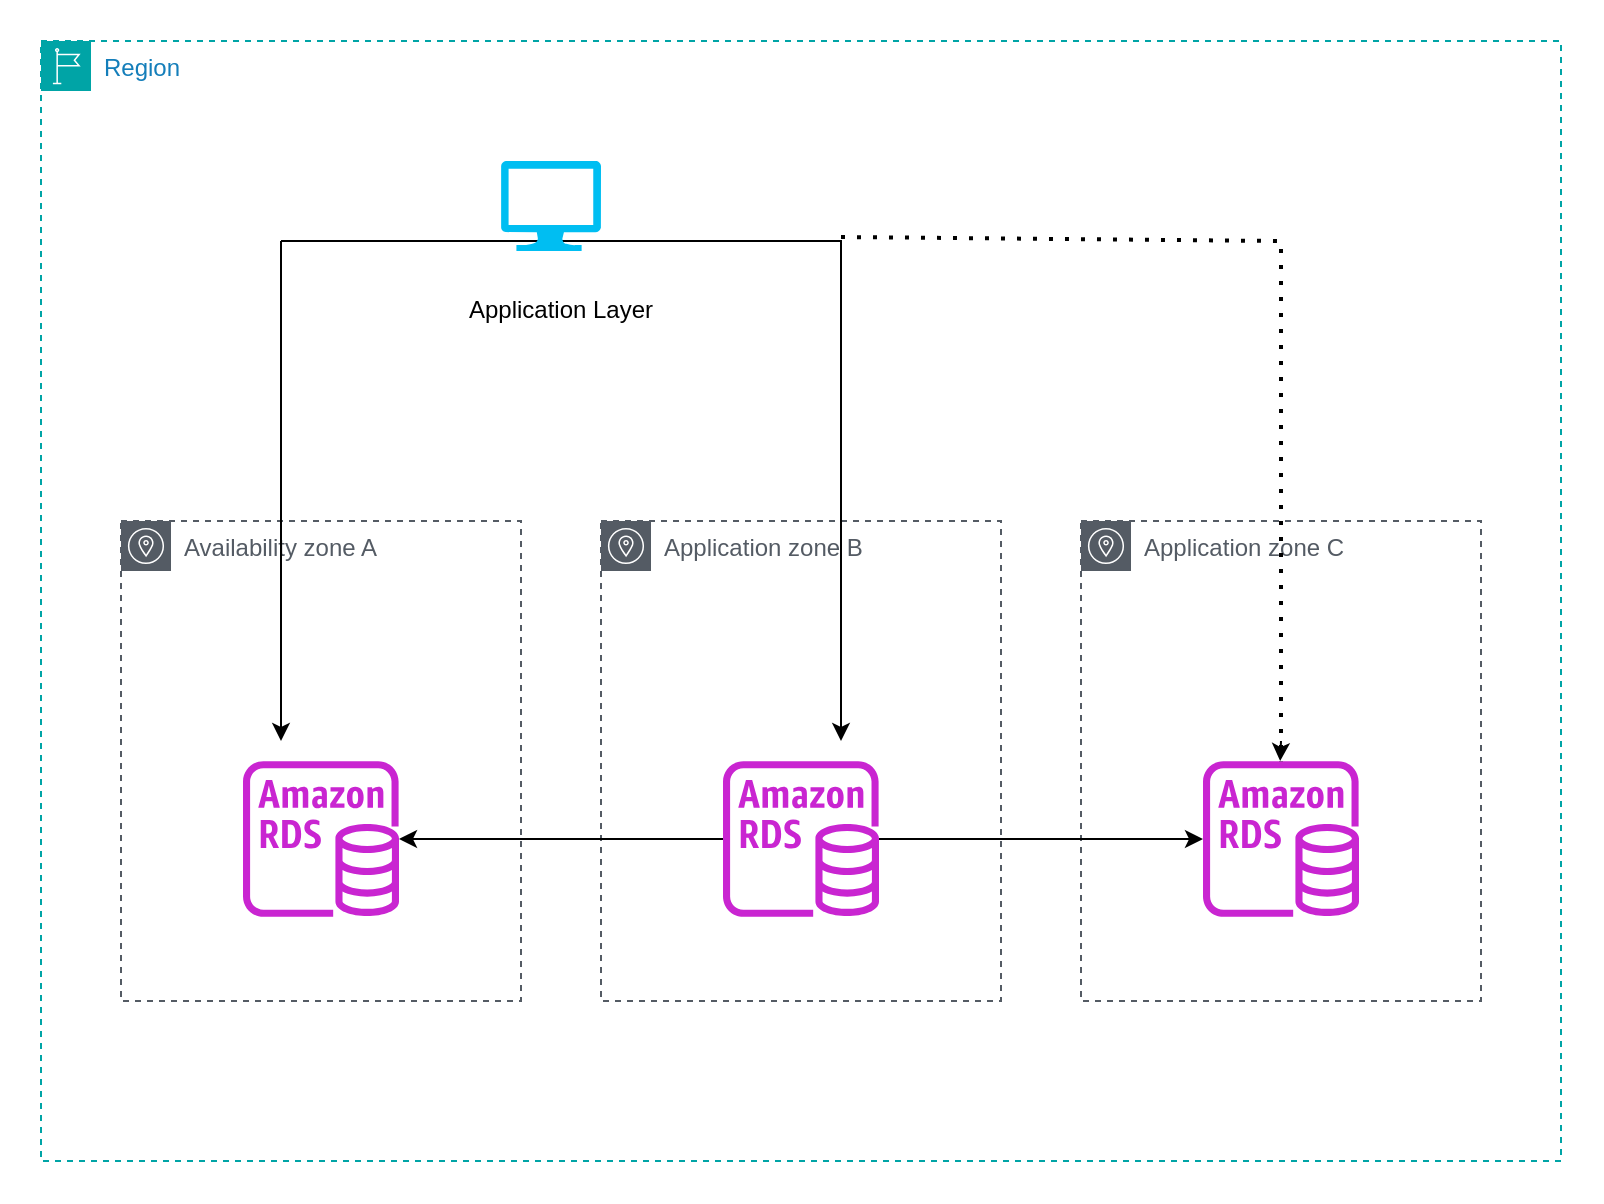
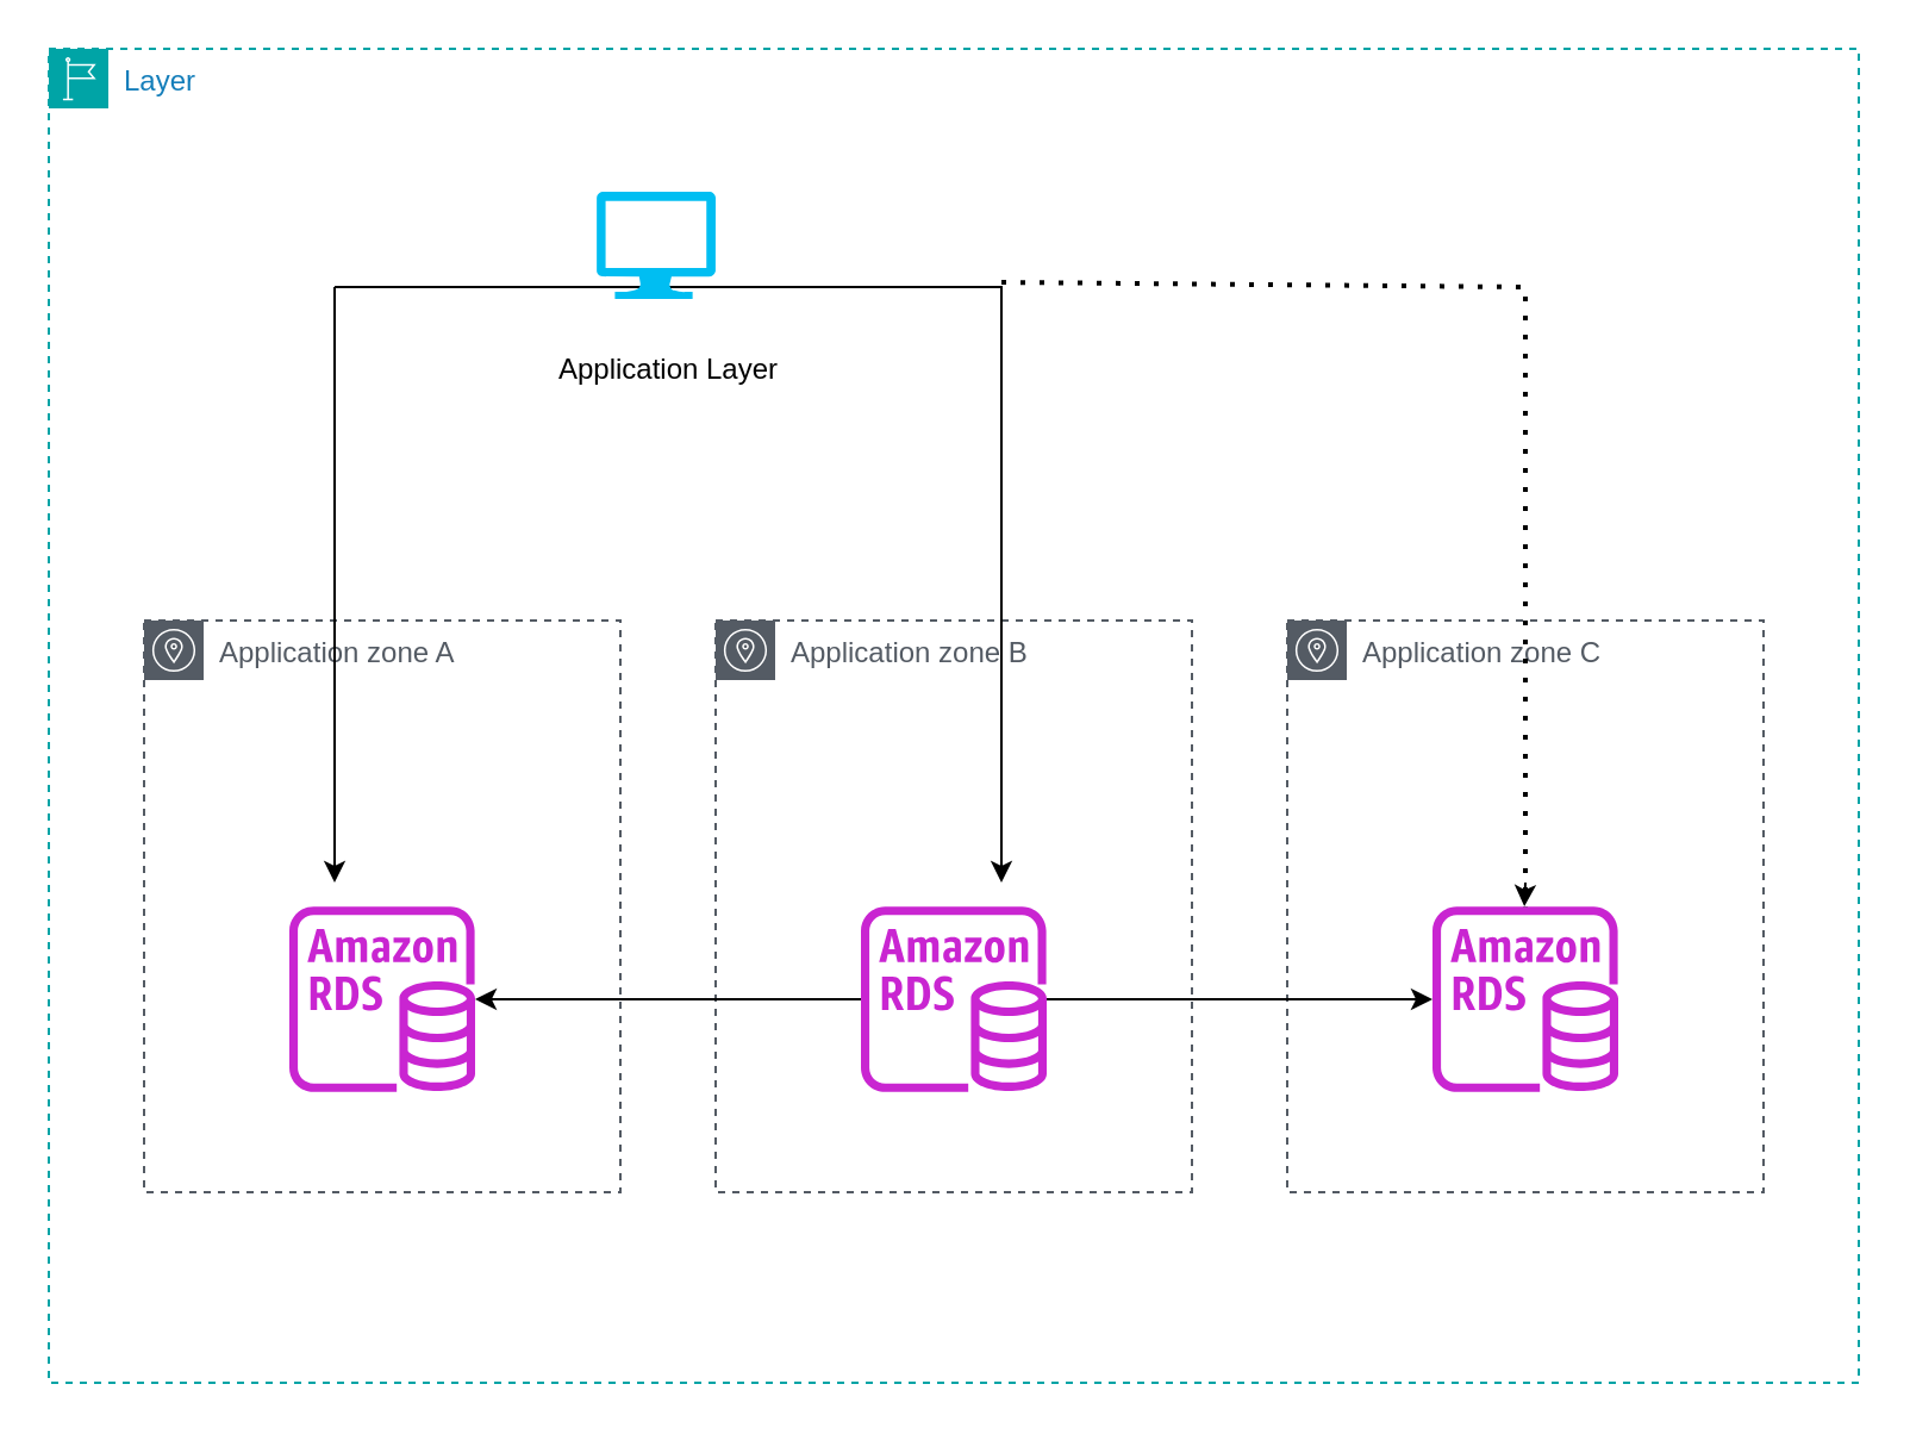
  <mxCell id="0" />
  <mxCell id="1" parent="0" />
- <mxCell id="2" value="Region" style="points=[[0,0],[0.25,0],[0.5,0],[0.75,0],[1,0],[1,0.25],[1,0.5],[1,0.75],[1,1],[0.75,1],[0.5,1],[0.25,1],[0,1],[0,0.75],[0,0.5],[0,0.25]];outlineConnect=0;gradientColor=none;html=1;whiteSpace=wrap;fontSize=12;fontStyle=0;container=1;pointerEvents=0;collapsible=0;recursiveResize=0;shape=mxgraph.aws4.group;grIcon=mxgraph.aws4.group_region;strokeColor=#00A4A6;fillColor=none;verticalAlign=top;align=left;spacingLeft=30;fontColor=#147EBA;dashed=1;" vertex="1" parent="1"><mxGeometry x="20" y="20" width="760" height="560" as="geometry" /></mxCell>
- <mxCell id="3" value="Availability zone A" style="sketch=0;outlineConnect=0;gradientColor=none;html=1;whiteSpace=wrap;fontSize=12;fontStyle=0;shape=mxgraph.aws4.group;grIcon=mxgraph.aws4.group_availability_zone;strokeColor=#545B64;fillColor=none;verticalAlign=top;align=left;spacingLeft=30;fontColor=#545B64;dashed=1;" vertex="1" parent="2"><mxGeometry x="40" y="240" width="200" height="240" as="geometry" /></mxCell>
+ <mxCell id="2" value="Layer" style="points=[[0,0],[0.25,0],[0.5,0],[0.75,0],[1,0],[1,0.25],[1,0.5],[1,0.75],[1,1],[0.75,1],[0.5,1],[0.25,1],[0,1],[0,0.75],[0,0.5],[0,0.25]];outlineConnect=0;gradientColor=none;html=1;whiteSpace=wrap;fontSize=12;fontStyle=0;container=1;pointerEvents=0;collapsible=0;recursiveResize=0;shape=mxgraph.aws4.group;grIcon=mxgraph.aws4.group_region;strokeColor=#00A4A6;fillColor=none;verticalAlign=top;align=left;spacingLeft=30;fontColor=#147EBA;dashed=1;" vertex="1" parent="1"><mxGeometry x="20" y="20" width="760" height="560" as="geometry" /></mxCell>
+ <mxCell id="3" value="Application zone A" style="sketch=0;outlineConnect=0;gradientColor=none;html=1;whiteSpace=wrap;fontSize=12;fontStyle=0;shape=mxgraph.aws4.group;grIcon=mxgraph.aws4.group_availability_zone;strokeColor=#545B64;fillColor=none;verticalAlign=top;align=left;spacingLeft=30;fontColor=#545B64;dashed=1;" vertex="1" parent="2"><mxGeometry x="40" y="240" width="200" height="240" as="geometry" /></mxCell>
  <mxCell id="4" value="Application zone B" style="sketch=0;outlineConnect=0;gradientColor=none;html=1;whiteSpace=wrap;fontSize=12;fontStyle=0;shape=mxgraph.aws4.group;grIcon=mxgraph.aws4.group_availability_zone;strokeColor=#545B64;fillColor=none;verticalAlign=top;align=left;spacingLeft=30;fontColor=#545B64;dashed=1;" vertex="1" parent="2"><mxGeometry x="280" y="240" width="200" height="240" as="geometry" /></mxCell>
  <mxCell id="5" value="Application zone C" style="sketch=0;outlineConnect=0;gradientColor=none;html=1;whiteSpace=wrap;fontSize=12;fontStyle=0;shape=mxgraph.aws4.group;grIcon=mxgraph.aws4.group_availability_zone;strokeColor=#545B64;fillColor=none;verticalAlign=top;align=left;spacingLeft=30;fontColor=#545B64;dashed=1;" vertex="1" parent="2"><mxGeometry x="520" y="240" width="200" height="240" as="geometry" /></mxCell>
  <mxCell id="6" value="" style="sketch=0;outlineConnect=0;fontColor=#232F3E;gradientColor=none;fillColor=#C925D1;strokeColor=none;dashed=0;verticalLabelPosition=bottom;verticalAlign=top;align=center;html=1;fontSize=12;fontStyle=0;aspect=fixed;pointerEvents=1;shape=mxgraph.aws4.rds_instance;" vertex="1" parent="2"><mxGeometry x="101" y="360" width="78" height="78" as="geometry" /></mxCell>
  <mxCell id="7" style="edgeStyle=orthogonalEdgeStyle;rounded=0;orthogonalLoop=1;jettySize=auto;html=1;" edge="1" parent="2" source="9" target="6"><mxGeometry relative="1" as="geometry" /></mxCell>
  <mxCell id="8" style="edgeStyle=orthogonalEdgeStyle;rounded=0;orthogonalLoop=1;jettySize=auto;html=1;" edge="1" parent="2" source="9" target="10"><mxGeometry relative="1" as="geometry" /></mxCell>
  <mxCell id="9" value="" style="sketch=0;outlineConnect=0;fontColor=#232F3E;gradientColor=none;fillColor=#C925D1;strokeColor=none;dashed=0;verticalLabelPosition=bottom;verticalAlign=top;align=center;html=1;fontSize=12;fontStyle=0;aspect=fixed;pointerEvents=1;shape=mxgraph.aws4.rds_instance;" vertex="1" parent="2"><mxGeometry x="341" y="360" width="78" height="78" as="geometry" /></mxCell>
  <mxCell id="10" value="" style="sketch=0;outlineConnect=0;fontColor=#232F3E;gradientColor=none;fillColor=#C925D1;strokeColor=none;dashed=0;verticalLabelPosition=bottom;verticalAlign=top;align=center;html=1;fontSize=12;fontStyle=0;aspect=fixed;pointerEvents=1;shape=mxgraph.aws4.rds_instance;" vertex="1" parent="2"><mxGeometry x="581" y="360" width="78" height="78" as="geometry" /></mxCell>
  <mxCell id="11" value="" style="endArrow=classic;html=1;rounded=0;" edge="1" parent="2"><mxGeometry width="50" height="50" relative="1" as="geometry"><mxPoint x="120" y="100" as="sourcePoint" /><mxPoint x="120" y="350" as="targetPoint" /></mxGeometry></mxCell>
  <mxCell id="12" value="" style="endArrow=classic;html=1;rounded=0;" edge="1" parent="2"><mxGeometry width="50" height="50" relative="1" as="geometry"><mxPoint x="400" y="100" as="sourcePoint" /><mxPoint x="400" y="350" as="targetPoint" /></mxGeometry></mxCell>
  <mxCell id="13" value="" style="endArrow=none;dashed=1;html=1;dashPattern=1 3;strokeWidth=2;rounded=0;" edge="1" parent="2" target="10"><mxGeometry width="50" height="50" relative="1" as="geometry"><mxPoint x="400" y="98" as="sourcePoint" /><mxPoint x="497" as="targetPoint" /><Array as="points"><mxPoint x="620" y="100" /></Array></mxGeometry></mxCell>
  <mxCell id="14" value="" style="endArrow=classic;html=1;rounded=0;" edge="1" parent="2"><mxGeometry width="50" height="50" relative="1" as="geometry"><mxPoint x="620" y="350" as="sourcePoint" /><mxPoint x="619.58" y="360" as="targetPoint" /></mxGeometry></mxCell>
  <mxCell id="15" value="" style="endArrow=none;html=1;rounded=0;" edge="1" parent="2"><mxGeometry width="50" height="50" relative="1" as="geometry"><mxPoint x="120" y="100" as="sourcePoint" /><mxPoint x="400" y="270" as="targetPoint" /><Array as="points"><mxPoint x="400" y="100" /></Array></mxGeometry></mxCell>
  <mxCell id="16" value="" style="verticalLabelPosition=bottom;html=1;verticalAlign=top;align=center;strokeColor=none;fillColor=#00BEF2;shape=mxgraph.azure.computer;pointerEvents=1;" vertex="1" parent="2"><mxGeometry x="230" y="60" width="50" height="45" as="geometry" /></mxCell>
  <mxCell id="17" value="Application Layer" style="text;html=1;align=center;verticalAlign=middle;resizable=0;points=[];autosize=1;strokeColor=none;fillColor=none;" vertex="1" parent="2"><mxGeometry x="200" y="120" width="120" height="30" as="geometry" /></mxCell>
